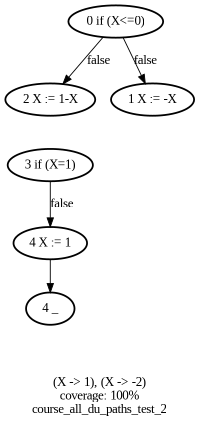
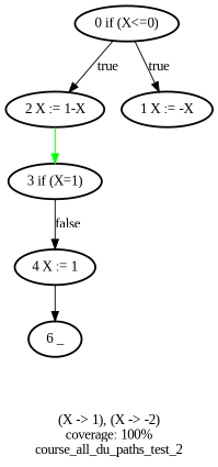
  digraph {
    fontname="Liberation Serif"
    label="(X -> 1), (X -> -2)\ncoverage: 100%\ncourse_all_du_paths_test_2"
    node [fontname="Liberation Serif" style=bold]
    edge [fontname="Liberation Serif"]
    "3 if (X=1)"
    "4 X := 1"
-   "6 _" [label="4 _"]
+   "6 _"
    "2 X := 1-X"
    "0 if (X<=0)"
    "1 X := -X"
    "3 if (X=1)" -> "4 X := 1" [label=false]
    "4 X := 1" -> "6 _"
-   "0 if (X<=0)" -> "2 X := 1-X" [label=false]
-   "0 if (X<=0)" -> "1 X := -X" [label=false]
+   "2 X := 1-X" -> "3 if (X=1)" [color=green]
+   "0 if (X<=0)" -> "2 X := 1-X" [label=true]
+   "0 if (X<=0)" -> "1 X := -X" [label=true]
  }
